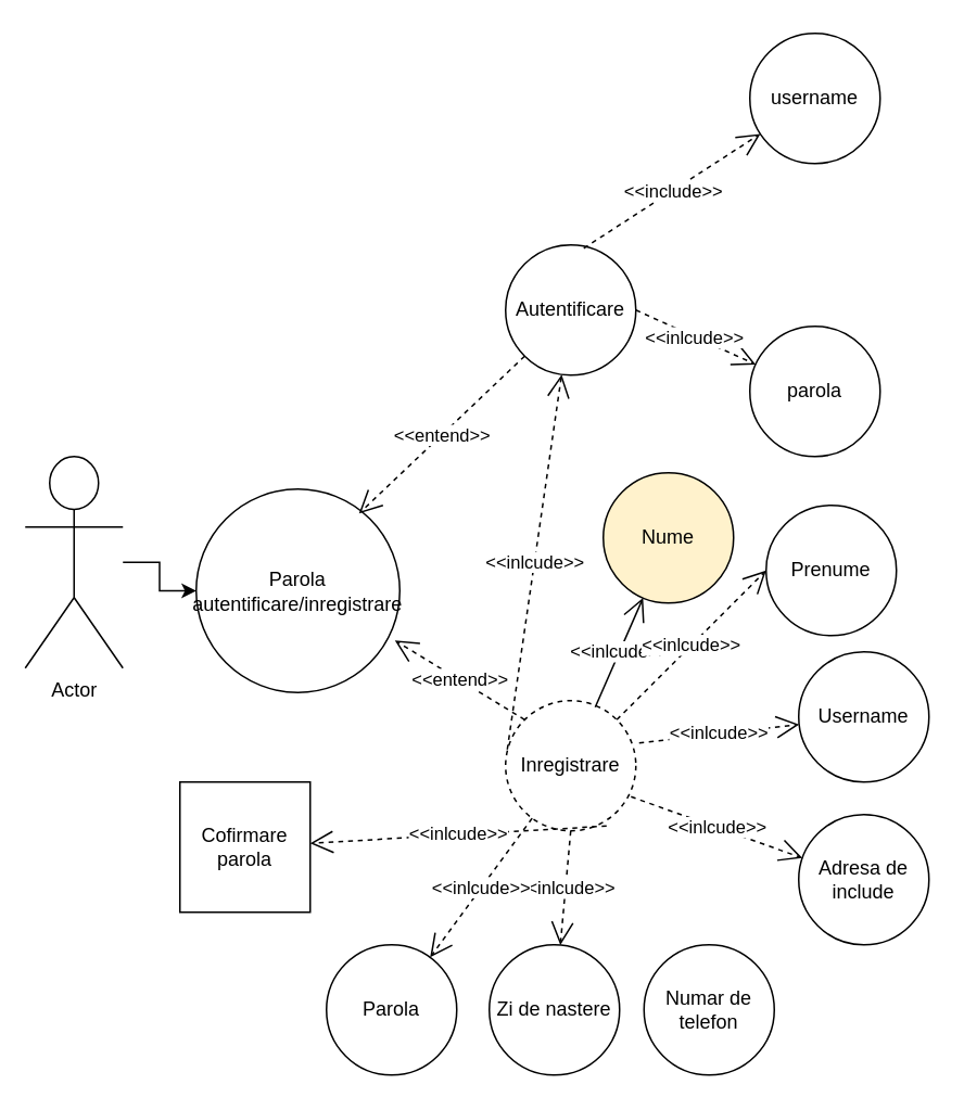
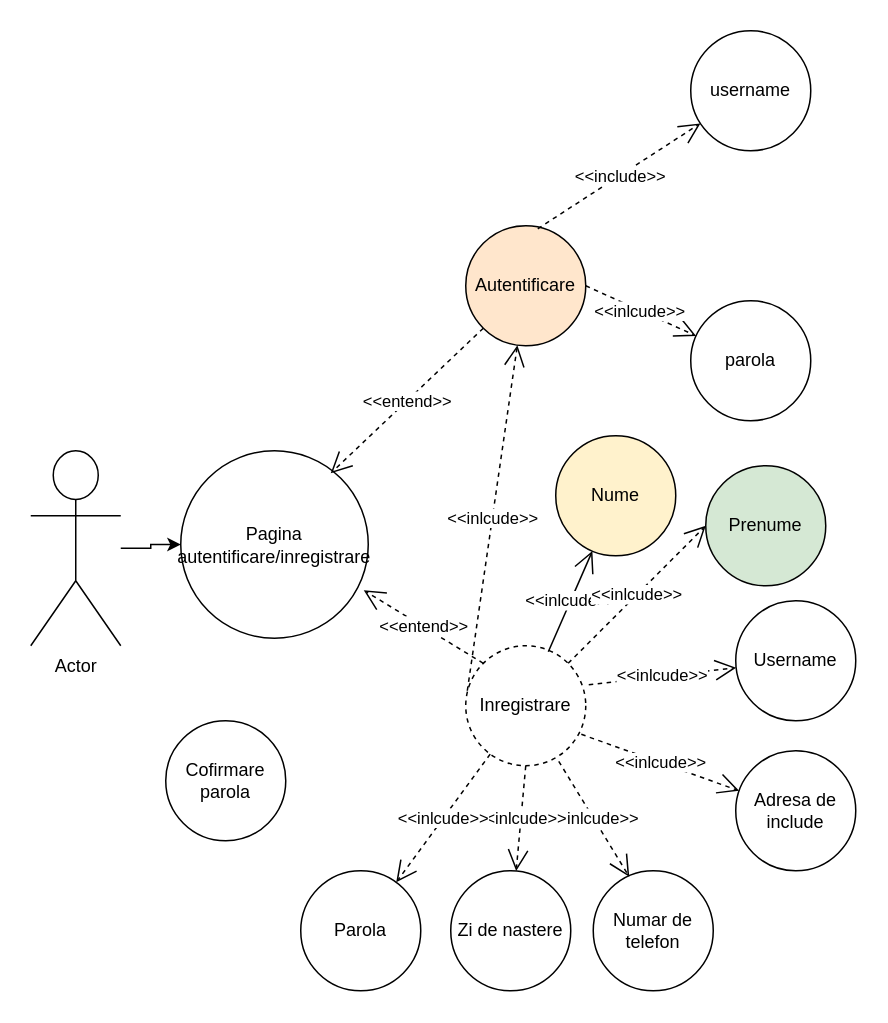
  <mxCell id="0" />
  <mxCell id="1" parent="0" />
  <mxCell id="2" style="edgeStyle=orthogonalEdgeStyle;rounded=0;orthogonalLoop=1;jettySize=auto;html=1;" edge="1" parent="1" source="3" target="4"><mxGeometry relative="1" as="geometry"><mxPoint x="160" y="365" as="targetPoint" /></mxGeometry></mxCell>
- <mxCell id="3" value="Actor" style="shape=umlActor;verticalLabelPosition=bottom;verticalAlign=top;html=1;outlineConnect=0;" vertex="1" parent="1"><mxGeometry x="15" y="280" width="60" height="130" as="geometry" /></mxCell>
- <mxCell id="4" value="Parola autentificare/inregistrare&lt;br&gt;" style="ellipse;whiteSpace=wrap;html=1;aspect=fixed;" vertex="1" parent="1"><mxGeometry x="120" y="300" width="125" height="125" as="geometry" /></mxCell>
+ <mxCell id="3" value="Actor" style="shape=umlActor;verticalLabelPosition=bottom;verticalAlign=top;html=1;outlineConnect=0;" vertex="1" parent="1"><mxGeometry x="20" y="300" width="60" height="130" as="geometry" /></mxCell>
+ <mxCell id="4" value="Pagina autentificare/inregistrare&lt;br&gt;" style="ellipse;whiteSpace=wrap;html=1;aspect=fixed;" vertex="1" parent="1"><mxGeometry x="120" y="300" width="125" height="125" as="geometry" /></mxCell>
  <mxCell id="5" value="&amp;lt;&amp;lt;entend&amp;gt;&amp;gt;&lt;br&gt;" style="endArrow=open;endSize=12;dashed=1;html=1;rounded=0;exitX=0;exitY=1;exitDx=0;exitDy=0;entryX=0.8;entryY=0.12;entryDx=0;entryDy=0;entryPerimeter=0;" edge="1" parent="1" source="6" target="4"><mxGeometry width="160" relative="1" as="geometry"><mxPoint x="150.004" y="269.466" as="sourcePoint" /><mxPoint x="245.595" y="170.002" as="targetPoint" /><Array as="points" /></mxGeometry></mxCell>
- <mxCell id="6" value="Autentificare" style="ellipse;whiteSpace=wrap;html=1;aspect=fixed;" vertex="1" parent="1"><mxGeometry x="310" y="150" width="80" height="80" as="geometry" /></mxCell>
+ <mxCell id="6" value="Autentificare" style="ellipse;whiteSpace=wrap;html=1;aspect=fixed;fillColor=#ffe6cc;" vertex="1" parent="1"><mxGeometry x="310" y="150" width="80" height="80" as="geometry" /></mxCell>
  <mxCell id="7" value="&amp;lt;&amp;lt;include&amp;gt;&amp;gt;" style="endArrow=open;endSize=12;dashed=1;html=1;rounded=0;exitX=0.6;exitY=0.025;exitDx=0;exitDy=0;exitPerimeter=0;" edge="1" parent="1" source="6" target="8"><mxGeometry width="160" relative="1" as="geometry"><mxPoint x="390" y="150" as="sourcePoint" /><mxPoint x="450" y="100" as="targetPoint" /></mxGeometry></mxCell>
  <mxCell id="8" value="username" style="ellipse;whiteSpace=wrap;html=1;aspect=fixed;" vertex="1" parent="1"><mxGeometry x="460" y="20" width="80" height="80" as="geometry" /></mxCell>
  <mxCell id="9" value="&amp;lt;&amp;lt;inlcude&amp;gt;&amp;gt;" style="endArrow=open;endSize=12;dashed=1;html=1;rounded=0;exitX=1;exitY=0.5;exitDx=0;exitDy=0;" edge="1" parent="1" source="6" target="10"><mxGeometry width="160" relative="1" as="geometry"><mxPoint x="410" y="199" as="sourcePoint" /><mxPoint x="460" y="190" as="targetPoint" /></mxGeometry></mxCell>
  <mxCell id="10" value="parola" style="ellipse;whiteSpace=wrap;html=1;aspect=fixed;" vertex="1" parent="1"><mxGeometry x="460" y="200" width="80" height="80" as="geometry" /></mxCell>
  <mxCell id="11" value="Inregistrare" style="ellipse;whiteSpace=wrap;html=1;aspect=fixed;dashed=1;" vertex="1" parent="1"><mxGeometry x="310" y="430" width="80" height="80" as="geometry" /></mxCell>
  <mxCell id="12" value="&amp;lt;&amp;lt;entend&amp;gt;&amp;gt;&lt;br&gt;" style="endArrow=open;endSize=12;dashed=1;html=1;rounded=0;exitX=0;exitY=0;exitDx=0;exitDy=0;entryX=0.976;entryY=0.744;entryDx=0;entryDy=0;entryPerimeter=0;" edge="1" parent="1" source="11" target="4"><mxGeometry width="160" relative="1" as="geometry"><mxPoint x="280" y="530" as="sourcePoint" /><mxPoint x="178" y="627" as="targetPoint" /><Array as="points" /></mxGeometry></mxCell>
  <mxCell id="13" value="&amp;lt;&amp;lt;inlcude&amp;gt;&amp;gt;" style="endArrow=open;endSize=12;dashed=0;html=1;rounded=0;exitX=0.688;exitY=0.05;exitDx=0;exitDy=0;exitPerimeter=0;" edge="1" parent="1" source="11" target="14"><mxGeometry width="160" relative="1" as="geometry"><mxPoint x="430" y="350" as="sourcePoint" /><mxPoint x="410" y="330" as="targetPoint" /></mxGeometry></mxCell>
  <mxCell id="14" value="Nume" style="ellipse;whiteSpace=wrap;html=1;aspect=fixed;fillColor=#fff2cc;" vertex="1" parent="1"><mxGeometry x="370" y="290" width="80" height="80" as="geometry" /></mxCell>
- <mxCell id="15" value="Prenume" style="ellipse;whiteSpace=wrap;html=1;aspect=fixed;" vertex="1" parent="1"><mxGeometry x="470" y="310" width="80" height="80" as="geometry" /></mxCell>
+ <mxCell id="15" value="Prenume" style="ellipse;whiteSpace=wrap;html=1;aspect=fixed;fillColor=#d5e8d4;" vertex="1" parent="1"><mxGeometry x="470" y="310" width="80" height="80" as="geometry" /></mxCell>
  <mxCell id="16" value="&amp;lt;&amp;lt;inlcude&amp;gt;&amp;gt;" style="endArrow=open;endSize=12;dashed=1;html=1;rounded=0;exitX=1;exitY=0;exitDx=0;exitDy=0;entryX=0;entryY=0.5;entryDx=0;entryDy=0;" edge="1" parent="1" source="11" target="15"><mxGeometry width="160" relative="1" as="geometry"><mxPoint x="410" y="430" as="sourcePoint" /><mxPoint x="484" y="463" as="targetPoint" /></mxGeometry></mxCell>
  <mxCell id="17" value="&amp;lt;&amp;lt;inlcude&amp;gt;&amp;gt;" style="endArrow=open;endSize=12;dashed=1;html=1;rounded=0;exitX=1.025;exitY=0.325;exitDx=0;exitDy=0;exitPerimeter=0;" edge="1" parent="1" source="11" target="18"><mxGeometry width="160" relative="1" as="geometry"><mxPoint x="410" y="460" as="sourcePoint" /><mxPoint x="484" y="440" as="targetPoint" /></mxGeometry></mxCell>
  <mxCell id="18" value="Username" style="ellipse;whiteSpace=wrap;html=1;aspect=fixed;" vertex="1" parent="1"><mxGeometry x="490" y="400" width="80" height="80" as="geometry" /></mxCell>
  <mxCell id="19" value="Numar de telefon" style="ellipse;whiteSpace=wrap;html=1;aspect=fixed;" vertex="1" parent="1"><mxGeometry x="395" y="580" width="80" height="80" as="geometry" /></mxCell>
  <mxCell id="20" value="&amp;lt;&amp;lt;inlcude&amp;gt;&amp;gt;" style="endArrow=open;endSize=12;dashed=1;html=1;rounded=0;exitX=0.963;exitY=0.738;exitDx=0;exitDy=0;exitPerimeter=0;" edge="1" parent="1" source="11" target="21"><mxGeometry width="160" relative="1" as="geometry"><mxPoint x="410" y="530" as="sourcePoint" /><mxPoint x="480" y="520" as="targetPoint" /></mxGeometry></mxCell>
  <mxCell id="21" value="Adresa de include" style="ellipse;whiteSpace=wrap;html=1;aspect=fixed;" vertex="1" parent="1"><mxGeometry x="490" y="500" width="80" height="80" as="geometry" /></mxCell>
- <mxCell id="22" value="&amp;lt;&amp;lt;inlcude&amp;gt;&amp;gt;" style="endArrow=open;endSize=12;dashed=1;html=1;rounded=0;exitX=0.775;exitY=0.963;exitDx=0;exitDy=0;exitPerimeter=0;" edge="1" parent="1" source="11" target="28"><mxGeometry width="160" relative="1" as="geometry"><mxPoint x="370" y="550" as="sourcePoint" /><mxPoint x="444" y="583" as="targetPoint" /></mxGeometry></mxCell>
+ <mxCell id="22" value="&amp;lt;&amp;lt;inlcude&amp;gt;&amp;gt;" style="endArrow=open;endSize=12;dashed=1;html=1;rounded=0;exitX=0.775;exitY=0.963;exitDx=0;exitDy=0;exitPerimeter=0;entryX=0.3;entryY=0.05;entryDx=0;entryDy=0;entryPerimeter=0;" edge="1" parent="1" source="11" target="19"><mxGeometry width="160" relative="1" as="geometry"><mxPoint x="370" y="550" as="sourcePoint" /><mxPoint x="444" y="583" as="targetPoint" /></mxGeometry></mxCell>
  <mxCell id="23" value="&amp;lt;&amp;lt;inlcude&amp;gt;&amp;gt;" style="endArrow=open;endSize=12;dashed=1;html=1;rounded=0;exitX=0.5;exitY=1;exitDx=0;exitDy=0;" edge="1" parent="1" source="11" target="24"><mxGeometry width="160" relative="1" as="geometry"><mxPoint x="280" y="562" as="sourcePoint" /><mxPoint x="310" y="595" as="targetPoint" /></mxGeometry></mxCell>
  <mxCell id="24" value="Zi de nastere" style="ellipse;whiteSpace=wrap;html=1;aspect=fixed;" vertex="1" parent="1"><mxGeometry x="300" y="580" width="80" height="80" as="geometry" /></mxCell>
  <mxCell id="25" value="&amp;lt;&amp;lt;inlcude&amp;gt;&amp;gt;" style="endArrow=open;endSize=12;dashed=1;html=1;rounded=0;" edge="1" parent="1" source="11" target="26"><mxGeometry width="160" relative="1" as="geometry"><mxPoint x="220" y="490" as="sourcePoint" /><mxPoint x="220" y="550" as="targetPoint" /></mxGeometry></mxCell>
  <mxCell id="26" value="Parola" style="ellipse;whiteSpace=wrap;html=1;aspect=fixed;" vertex="1" parent="1"><mxGeometry x="200" y="580" width="80" height="80" as="geometry" /></mxCell>
  <mxCell id="27" value="&amp;lt;&amp;lt;inlcude&amp;gt;&amp;gt;" style="endArrow=open;endSize=12;dashed=1;html=1;rounded=0;exitX=0.013;exitY=0.375;exitDx=0;exitDy=0;exitPerimeter=0;" edge="1" parent="1" source="11" target="6"><mxGeometry width="160" relative="1" as="geometry"><mxPoint x="80" y="620" as="sourcePoint" /><mxPoint x="150" y="500" as="targetPoint" /></mxGeometry></mxCell>
- <mxCell id="28" value="Cofirmare parola" style="whiteSpace=wrap;html=1;aspect=fixed;rounded=0;" vertex="1" parent="1"><mxGeometry x="110" y="480" width="80" height="80" as="geometry" /></mxCell>
+ <mxCell id="28" value="Cofirmare parola" style="ellipse;whiteSpace=wrap;html=1;aspect=fixed;" vertex="1" parent="1"><mxGeometry x="110" y="480" width="80" height="80" as="geometry" /></mxCell>
